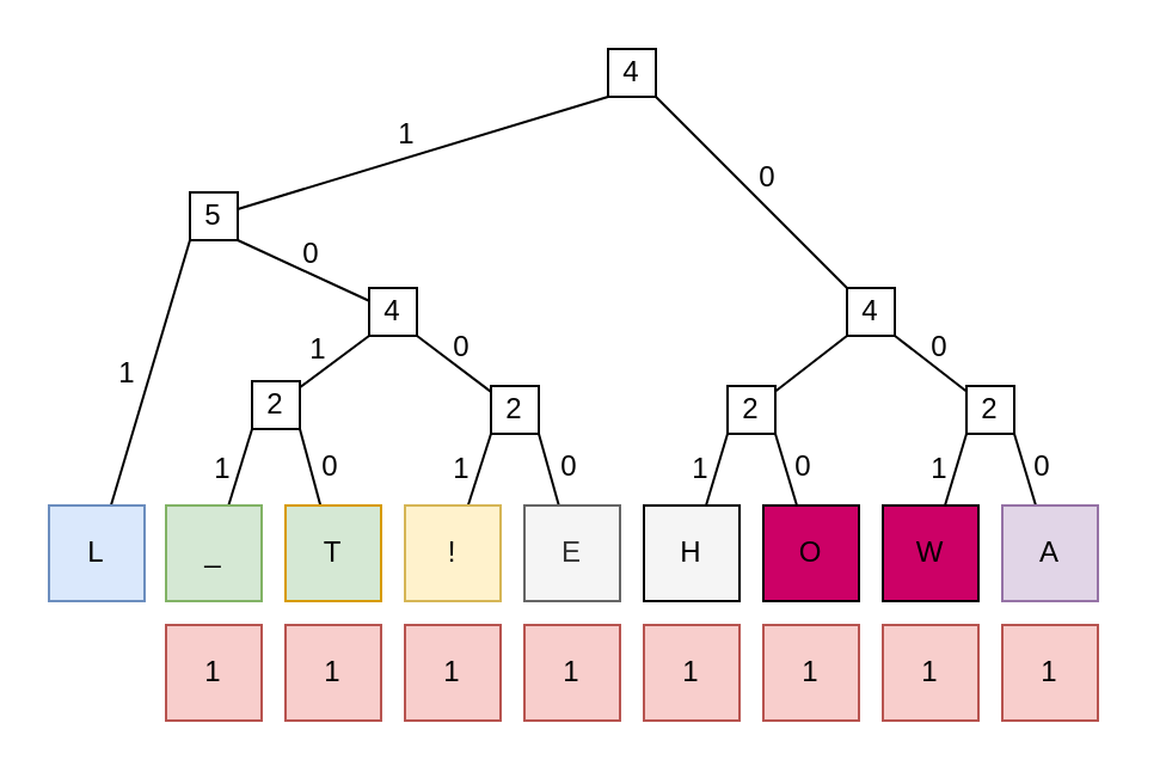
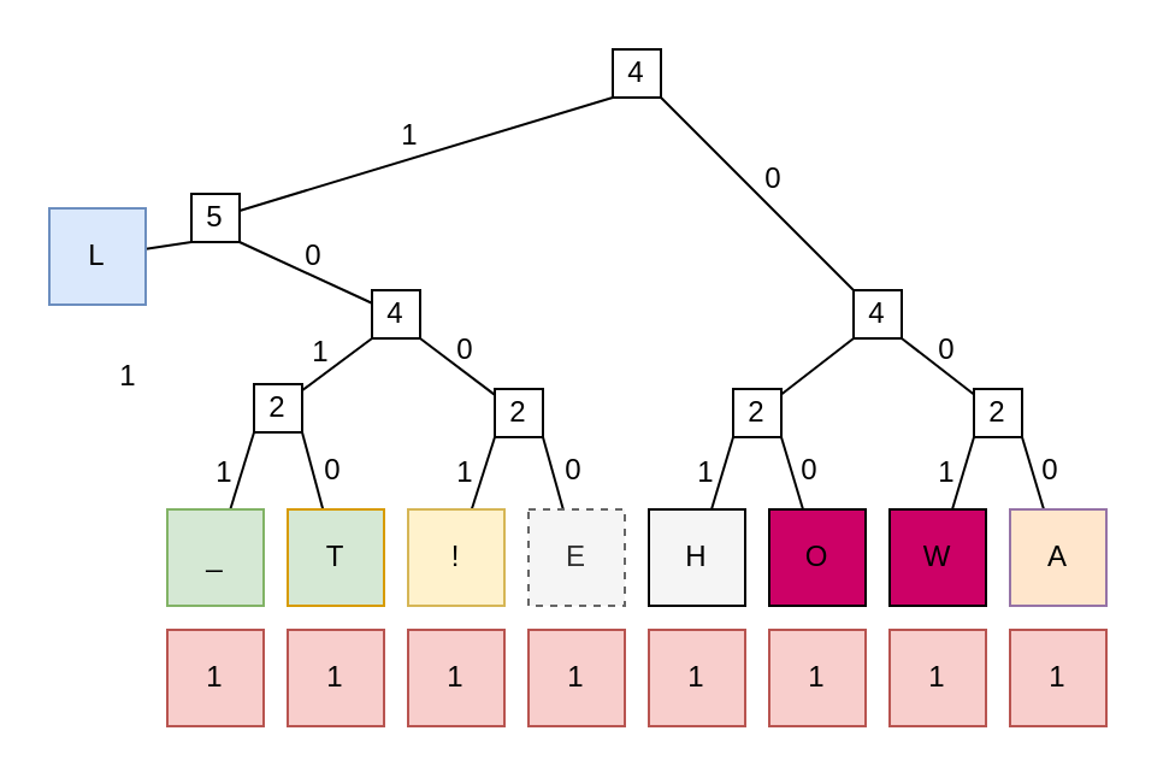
  <mxCell id="0" />
  <mxCell id="1" parent="0" />
  <mxCell id="2" style="rounded=0;orthogonalLoop=1;jettySize=auto;html=1;entryX=1;entryY=1;entryDx=0;entryDy=0;endArrow=none;endFill=0;" edge="1" parent="1" source="3" target="30"><mxGeometry relative="1" as="geometry" /></mxCell>
  <mxCell id="3" value="T" style="rounded=0;whiteSpace=wrap;html=1;fillColor=#d5e8d4;strokeColor=#d79b00;" vertex="1" parent="1"><mxGeometry x="119" y="211" width="40" height="40" as="geometry" /></mxCell>
  <mxCell id="4" style="rounded=0;orthogonalLoop=1;jettySize=auto;html=1;entryX=0;entryY=1;entryDx=0;entryDy=0;endArrow=none;endFill=0;" edge="1" parent="1" source="5" target="30"><mxGeometry relative="1" as="geometry" /></mxCell>
  <mxCell id="5" value="_" style="rounded=0;whiteSpace=wrap;html=1;fillColor=#d5e8d4;strokeColor=#82b366;" vertex="1" parent="1"><mxGeometry x="69" y="211" width="40" height="40" as="geometry" /></mxCell>
  <mxCell id="6" style="rounded=0;orthogonalLoop=1;jettySize=auto;html=1;entryX=0;entryY=1;entryDx=0;entryDy=0;endArrow=none;endFill=0;" edge="1" parent="1" source="7" target="41"><mxGeometry relative="1" as="geometry" /></mxCell>
- <mxCell id="7" value="L" style="rounded=0;whiteSpace=wrap;html=1;fillColor=#dae8fc;strokeColor=#6c8ebf;" vertex="1" parent="1"><mxGeometry x="20" y="211" width="40" height="40" as="geometry" /></mxCell>
+ <mxCell id="7" value="L" style="rounded=0;whiteSpace=wrap;html=1;fillColor=#dae8fc;strokeColor=#6c8ebf;" vertex="1" parent="1"><mxGeometry x="20" y="86" width="40" height="40" as="geometry" /></mxCell>
  <mxCell id="8" style="rounded=0;orthogonalLoop=1;jettySize=auto;html=1;entryX=0;entryY=1;entryDx=0;entryDy=0;endArrow=none;endFill=0;" edge="1" parent="1" source="9" target="28"><mxGeometry relative="1" as="geometry" /></mxCell>
  <mxCell id="9" value="!" style="rounded=0;whiteSpace=wrap;html=1;fillColor=#fff2cc;strokeColor=#d6b656;" vertex="1" parent="1"><mxGeometry x="169" y="211" width="40" height="40" as="geometry" /></mxCell>
  <mxCell id="10" style="rounded=0;orthogonalLoop=1;jettySize=auto;html=1;entryX=1;entryY=1;entryDx=0;entryDy=0;endArrow=none;endFill=0;" edge="1" parent="1" source="11" target="28"><mxGeometry relative="1" as="geometry" /></mxCell>
- <mxCell id="11" value="E" style="rounded=0;whiteSpace=wrap;html=1;fillColor=#f5f5f5;fontColor=#333333;strokeColor=#666666;" vertex="1" parent="1"><mxGeometry x="219" y="211" width="40" height="40" as="geometry" /></mxCell>
+ <mxCell id="11" value="E" style="rounded=0;whiteSpace=wrap;html=1;fillColor=#f5f5f5;fontColor=#333333;strokeColor=#666666;dashed=1;" vertex="1" parent="1"><mxGeometry x="219" y="211" width="40" height="40" as="geometry" /></mxCell>
  <mxCell id="12" style="rounded=0;orthogonalLoop=1;jettySize=auto;html=1;entryX=0;entryY=1;entryDx=0;entryDy=0;endArrow=none;endFill=0;" edge="1" parent="1" source="13" target="35"><mxGeometry relative="1" as="geometry" /></mxCell>
  <mxCell id="13" value="H" style="rounded=0;whiteSpace=wrap;html=1;fillColor=#f5f5f5;" vertex="1" parent="1"><mxGeometry x="269" y="211" width="40" height="40" as="geometry" /></mxCell>
  <mxCell id="14" style="rounded=0;orthogonalLoop=1;jettySize=auto;html=1;entryX=1;entryY=1;entryDx=0;entryDy=0;endArrow=none;endFill=0;" edge="1" parent="1" source="15" target="35"><mxGeometry relative="1" as="geometry" /></mxCell>
  <mxCell id="15" value="O" style="rounded=0;whiteSpace=wrap;html=1;fillColor=#cc0066;" vertex="1" parent="1"><mxGeometry x="319" y="211" width="40" height="40" as="geometry" /></mxCell>
  <mxCell id="16" style="rounded=0;orthogonalLoop=1;jettySize=auto;html=1;entryX=0;entryY=1;entryDx=0;entryDy=0;endArrow=none;endFill=0;" edge="1" parent="1" source="17" target="26"><mxGeometry relative="1" as="geometry" /></mxCell>
  <mxCell id="17" value="W" style="rounded=0;whiteSpace=wrap;html=1;gradientColor=none;fillColor=#CC0066;" vertex="1" parent="1"><mxGeometry x="369" y="211" width="40" height="40" as="geometry" /></mxCell>
  <mxCell id="18" value="1" style="rounded=0;whiteSpace=wrap;html=1;fillColor=#f8cecc;strokeColor=#b85450;" vertex="1" parent="1"><mxGeometry x="119" y="261" width="40" height="40" as="geometry" /></mxCell>
  <mxCell id="19" value="1" style="rounded=0;whiteSpace=wrap;html=1;fillColor=#f8cecc;strokeColor=#b85450;" vertex="1" parent="1"><mxGeometry x="69" y="261" width="40" height="40" as="geometry" /></mxCell>
  <mxCell id="20" value="1" style="rounded=0;whiteSpace=wrap;html=1;fillColor=#f8cecc;strokeColor=#b85450;" vertex="1" parent="1"><mxGeometry x="169" y="261" width="40" height="40" as="geometry" /></mxCell>
  <mxCell id="21" value="1" style="rounded=0;whiteSpace=wrap;html=1;fillColor=#f8cecc;strokeColor=#b85450;" vertex="1" parent="1"><mxGeometry x="219" y="261" width="40" height="40" as="geometry" /></mxCell>
  <mxCell id="22" value="1" style="rounded=0;whiteSpace=wrap;html=1;fillColor=#f8cecc;strokeColor=#b85450;" vertex="1" parent="1"><mxGeometry x="269" y="261" width="40" height="40" as="geometry" /></mxCell>
  <mxCell id="23" value="1" style="rounded=0;whiteSpace=wrap;html=1;fillColor=#f8cecc;strokeColor=#b85450;" vertex="1" parent="1"><mxGeometry x="319" y="261" width="40" height="40" as="geometry" /></mxCell>
  <mxCell id="24" value="1" style="rounded=0;whiteSpace=wrap;html=1;fillColor=#f8cecc;strokeColor=#b85450;" vertex="1" parent="1"><mxGeometry x="369" y="261" width="40" height="40" as="geometry" /></mxCell>
  <mxCell id="25" style="rounded=0;orthogonalLoop=1;jettySize=auto;html=1;entryX=1;entryY=1;entryDx=0;entryDy=0;endArrow=none;endFill=0;" edge="1" parent="1" source="26" target="37"><mxGeometry relative="1" as="geometry" /></mxCell>
  <mxCell id="26" value="2" style="rounded=0;whiteSpace=wrap;html=1;" vertex="1" parent="1"><mxGeometry x="404" y="161" width="20" height="20" as="geometry" /></mxCell>
  <mxCell id="27" style="rounded=0;orthogonalLoop=1;jettySize=auto;html=1;entryX=1;entryY=1;entryDx=0;entryDy=0;endArrow=none;endFill=0;" edge="1" parent="1" source="28" target="39"><mxGeometry relative="1" as="geometry" /></mxCell>
  <mxCell id="28" value="2" style="rounded=0;whiteSpace=wrap;html=1;" vertex="1" parent="1"><mxGeometry x="205" y="161" width="20" height="20" as="geometry" /></mxCell>
  <mxCell id="29" style="rounded=0;orthogonalLoop=1;jettySize=auto;html=1;entryX=0;entryY=1;entryDx=0;entryDy=0;endArrow=none;endFill=0;" edge="1" parent="1" source="30" target="39"><mxGeometry relative="1" as="geometry" /></mxCell>
  <mxCell id="30" value="2" style="rounded=0;whiteSpace=wrap;html=1;" vertex="1" parent="1"><mxGeometry x="105" y="159" width="20" height="20" as="geometry" /></mxCell>
  <mxCell id="31" style="rounded=0;orthogonalLoop=1;jettySize=auto;html=1;entryX=1;entryY=1;entryDx=0;entryDy=0;endArrow=none;endFill=0;" edge="1" parent="1" source="32" target="26"><mxGeometry relative="1" as="geometry" /></mxCell>
- <mxCell id="32" value="A" style="rounded=0;whiteSpace=wrap;html=1;fillColor=#e1d5e7;strokeColor=#9673a6;" vertex="1" parent="1"><mxGeometry x="419" y="211" width="40" height="40" as="geometry" /></mxCell>
+ <mxCell id="32" value="A" style="rounded=0;whiteSpace=wrap;html=1;fillColor=#ffe6cc;strokeColor=#9673a6;" vertex="1" parent="1"><mxGeometry x="419" y="211" width="40" height="40" as="geometry" /></mxCell>
  <mxCell id="33" value="1" style="rounded=0;whiteSpace=wrap;html=1;fillColor=#f8cecc;strokeColor=#b85450;" vertex="1" parent="1"><mxGeometry x="419" y="261" width="40" height="40" as="geometry" /></mxCell>
  <mxCell id="34" style="rounded=0;orthogonalLoop=1;jettySize=auto;html=1;entryX=0;entryY=1;entryDx=0;entryDy=0;endArrow=none;endFill=0;" edge="1" parent="1" source="35" target="37"><mxGeometry relative="1" as="geometry" /></mxCell>
  <mxCell id="35" value="2" style="rounded=0;whiteSpace=wrap;html=1;" vertex="1" parent="1"><mxGeometry x="304" y="161" width="20" height="20" as="geometry" /></mxCell>
  <mxCell id="36" style="rounded=0;orthogonalLoop=1;jettySize=auto;html=1;entryX=1;entryY=1;entryDx=0;entryDy=0;endArrow=none;endFill=0;" edge="1" parent="1" source="37" target="42"><mxGeometry relative="1" as="geometry" /></mxCell>
  <mxCell id="37" value="4" style="rounded=0;whiteSpace=wrap;html=1;" vertex="1" parent="1"><mxGeometry x="354" y="120" width="20" height="20" as="geometry" /></mxCell>
  <mxCell id="38" style="rounded=0;orthogonalLoop=1;jettySize=auto;html=1;entryX=1;entryY=1;entryDx=0;entryDy=0;endArrow=none;endFill=0;" edge="1" parent="1" source="39" target="41"><mxGeometry relative="1" as="geometry" /></mxCell>
  <mxCell id="39" value="4" style="rounded=0;whiteSpace=wrap;html=1;" vertex="1" parent="1"><mxGeometry x="154" y="120" width="20" height="20" as="geometry" /></mxCell>
  <mxCell id="40" style="rounded=0;orthogonalLoop=1;jettySize=auto;html=1;entryX=0;entryY=1;entryDx=0;entryDy=0;endArrow=none;endFill=0;" edge="1" parent="1" source="41" target="42"><mxGeometry relative="1" as="geometry" /></mxCell>
  <mxCell id="41" value="5" style="rounded=0;whiteSpace=wrap;html=1;" vertex="1" parent="1"><mxGeometry x="79" y="80" width="20" height="20" as="geometry" /></mxCell>
  <mxCell id="42" value="4" style="rounded=0;whiteSpace=wrap;html=1;" vertex="1" parent="1"><mxGeometry x="254" y="20" width="20" height="20" as="geometry" /></mxCell>
  <mxCell id="43" value="0" style="text;html=1;align=center;verticalAlign=middle;whiteSpace=wrap;rounded=0;" vertex="1" parent="1"><mxGeometry x="291" y="59" width="60" height="30" as="geometry" /></mxCell>
  <mxCell id="44" value="0" style="text;html=1;align=center;verticalAlign=middle;whiteSpace=wrap;rounded=0;" vertex="1" parent="1"><mxGeometry x="363" y="130" width="60" height="30" as="geometry" /></mxCell>
  <mxCell id="45" value="0" style="text;html=1;align=center;verticalAlign=middle;whiteSpace=wrap;rounded=0;" vertex="1" parent="1"><mxGeometry x="406" y="180" width="60" height="30" as="geometry" /></mxCell>
  <mxCell id="46" value="0" style="text;html=1;align=center;verticalAlign=middle;whiteSpace=wrap;rounded=0;" vertex="1" parent="1"><mxGeometry x="306" y="180" width="60" height="30" as="geometry" /></mxCell>
  <mxCell id="47" value="0" style="text;html=1;align=center;verticalAlign=middle;whiteSpace=wrap;rounded=0;" vertex="1" parent="1"><mxGeometry x="208" y="180" width="60" height="30" as="geometry" /></mxCell>
  <mxCell id="48" value="0" style="text;html=1;align=center;verticalAlign=middle;whiteSpace=wrap;rounded=0;" vertex="1" parent="1"><mxGeometry x="108" y="180" width="60" height="30" as="geometry" /></mxCell>
  <mxCell id="49" value="0" style="text;html=1;align=center;verticalAlign=middle;whiteSpace=wrap;rounded=0;" vertex="1" parent="1"><mxGeometry x="163" y="130" width="60" height="30" as="geometry" /></mxCell>
  <mxCell id="50" value="0" style="text;html=1;align=center;verticalAlign=middle;whiteSpace=wrap;rounded=0;" vertex="1" parent="1"><mxGeometry x="100" y="91" width="60" height="30" as="geometry" /></mxCell>
  <mxCell id="51" value="1" style="text;html=1;align=center;verticalAlign=middle;whiteSpace=wrap;rounded=0;" vertex="1" parent="1"><mxGeometry x="140" y="41" width="60" height="30" as="geometry" /></mxCell>
  <mxCell id="52" value="1" style="text;html=1;align=center;verticalAlign=middle;whiteSpace=wrap;rounded=0;" vertex="1" parent="1"><mxGeometry x="103" y="131" width="60" height="30" as="geometry" /></mxCell>
  <mxCell id="53" value="1" style="text;html=1;align=center;verticalAlign=middle;whiteSpace=wrap;rounded=0;" vertex="1" parent="1"><mxGeometry x="63" y="181" width="60" height="30" as="geometry" /></mxCell>
  <mxCell id="54" value="1" style="text;html=1;align=center;verticalAlign=middle;whiteSpace=wrap;rounded=0;" vertex="1" parent="1"><mxGeometry x="163" y="181" width="60" height="30" as="geometry" /></mxCell>
  <mxCell id="55" value="1" style="text;html=1;align=center;verticalAlign=middle;whiteSpace=wrap;rounded=0;" vertex="1" parent="1"><mxGeometry x="263" y="181" width="60" height="30" as="geometry" /></mxCell>
  <mxCell id="56" value="1" style="text;html=1;align=center;verticalAlign=middle;whiteSpace=wrap;rounded=0;" vertex="1" parent="1"><mxGeometry x="363" y="181" width="60" height="30" as="geometry" /></mxCell>
  <mxCell id="57" value="1" style="text;html=1;align=center;verticalAlign=middle;whiteSpace=wrap;rounded=0;" vertex="1" parent="1"><mxGeometry x="23" y="141" width="60" height="30" as="geometry" /></mxCell>
